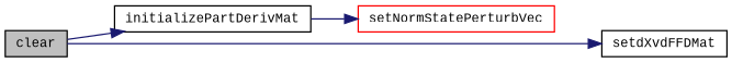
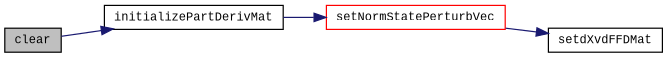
  digraph {
    fontname="Liberation Mono"
    rankdir=LR
    node [color=black fontname="Liberation Mono" fontsize=10 shape=record]
    edge [color=midnightblue fontname="Liberation Mono" fontsize=10 labelfontname=Helvetica labelfontsize=10 style=solid]
    n1 [fillcolor=grey75 fontcolor=black height=0.2 label=clear style=filled width=0.4]
    n2 [height=0.2 label=initializePartDerivMat width=0.4]
    n3 [height=0.2 label=setdXvdFFDMat width=0.4]
    n4 [color=red height=0.2 label=setNormStatePerturbVec width=0.4]
    n1 -> n2
-   n1 -> n3
+   n4 -> n3
    n2 -> n4
  }
